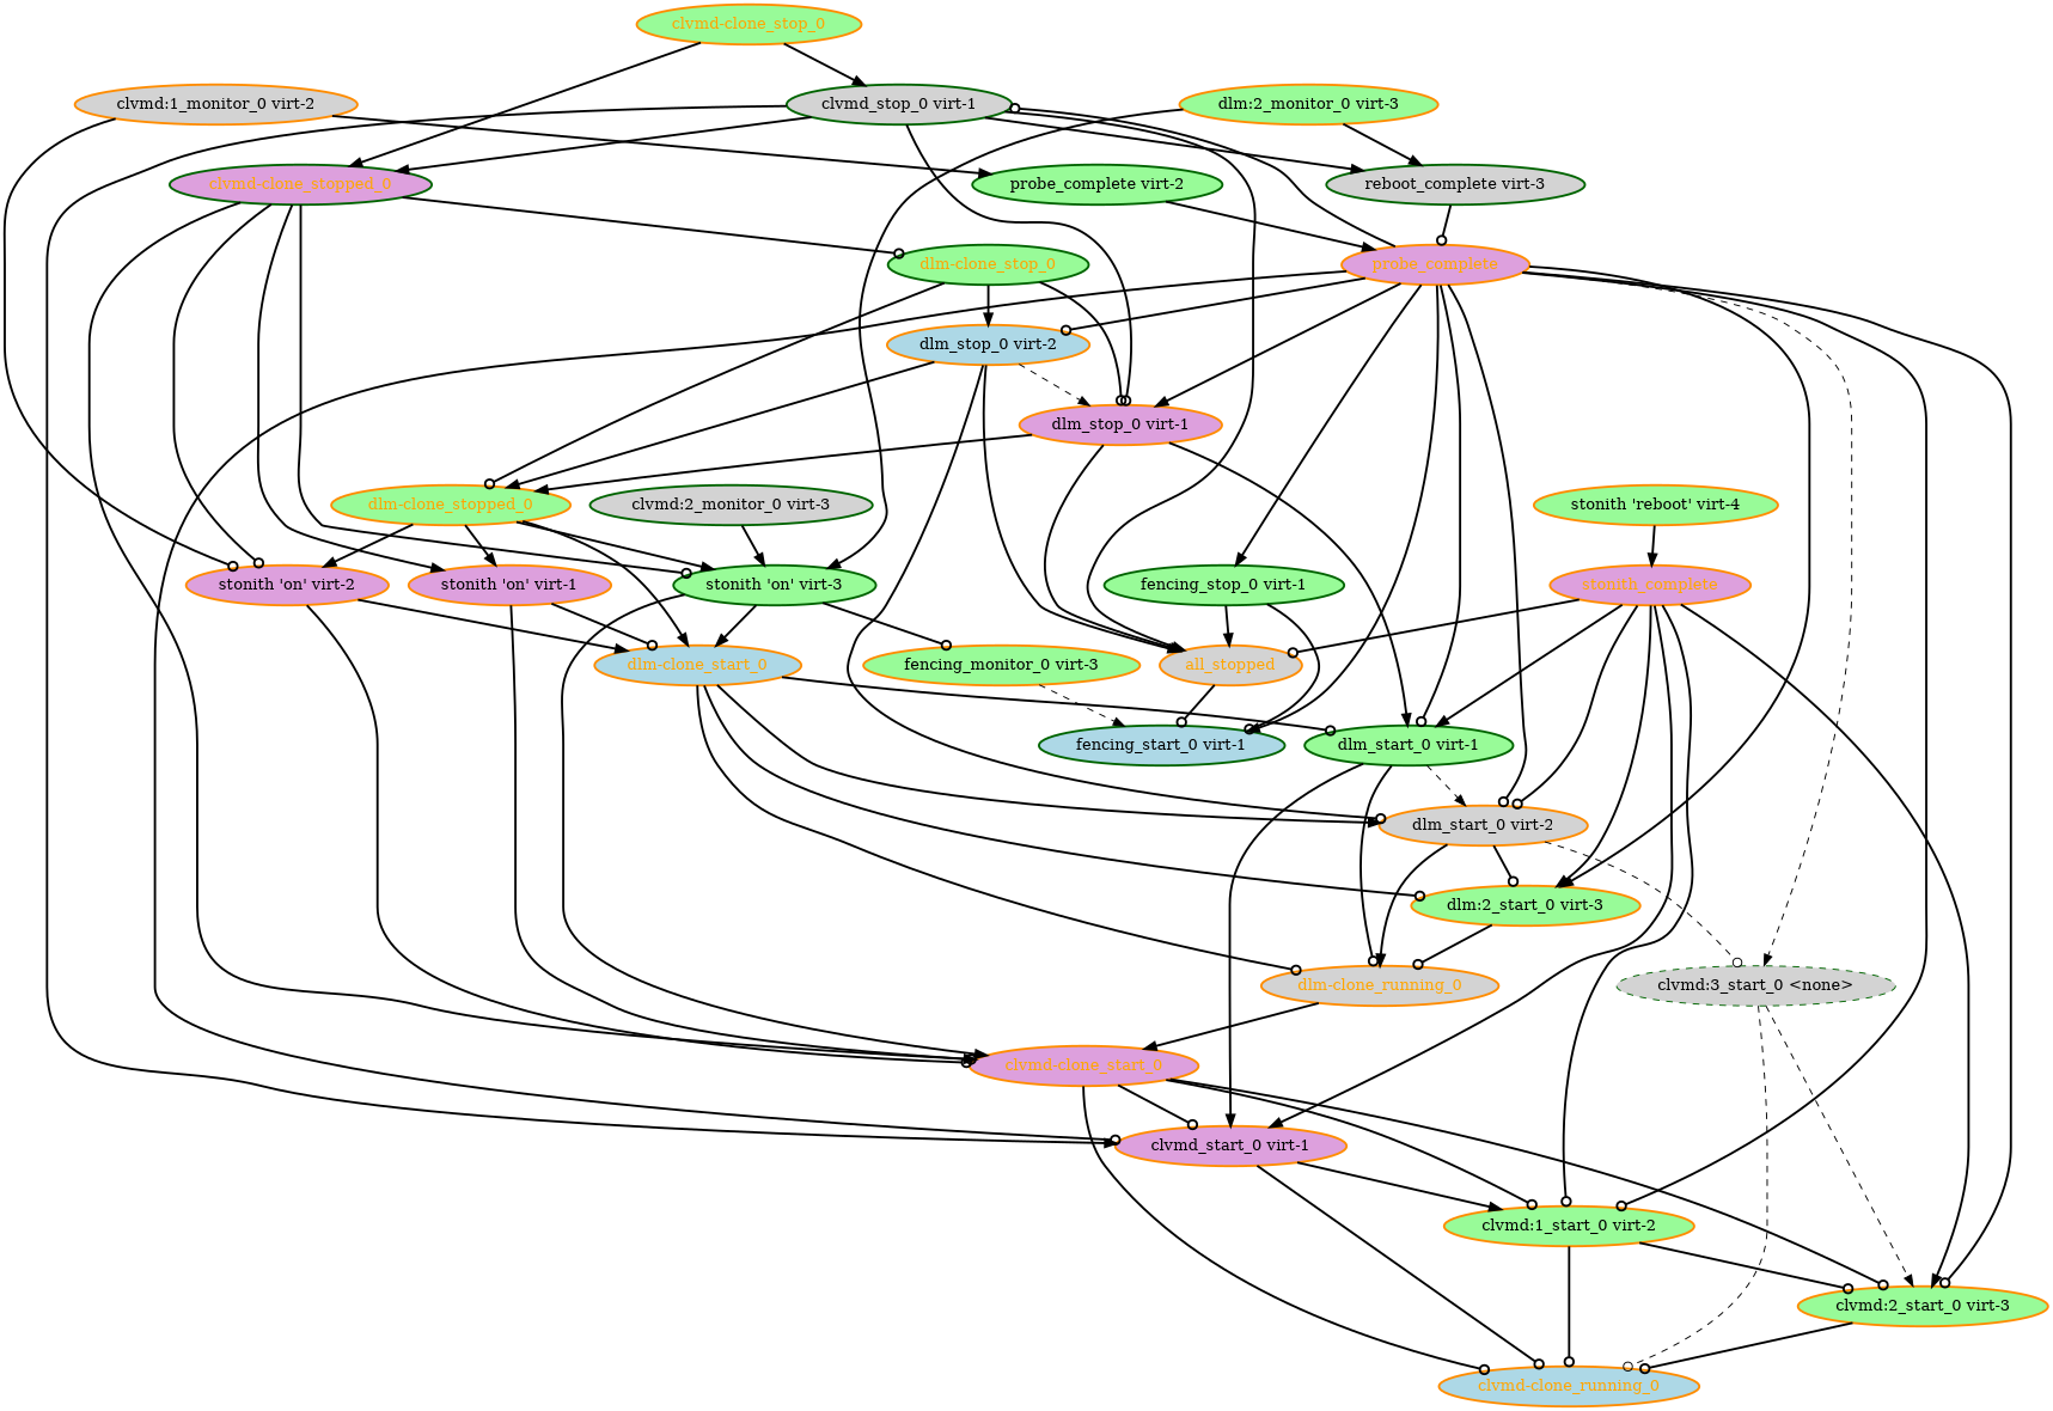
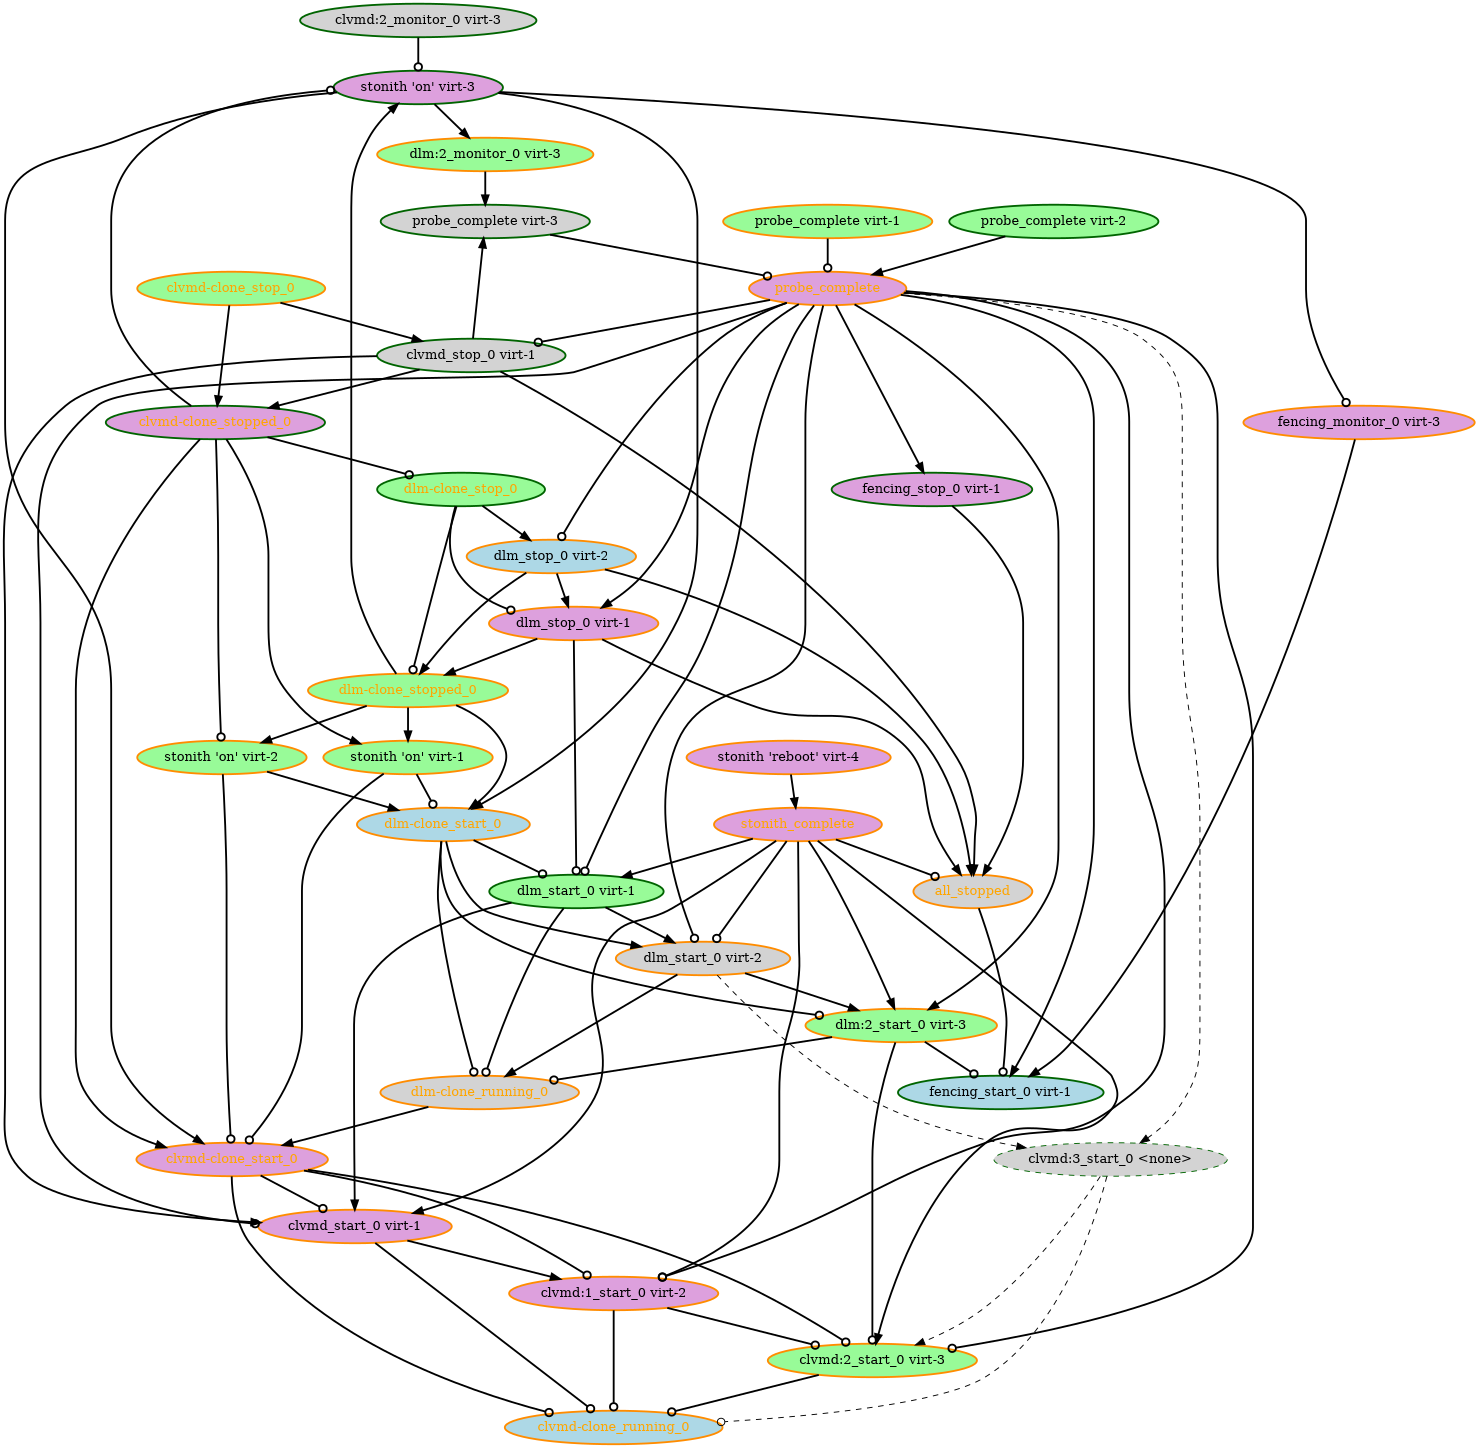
  digraph {
    node [color=darkorange fillcolor=plum fontcolor=black style="bold,filled"]
    edge [arrowhead=normal style=bold]
    all_stopped [fillcolor=lightgrey fontcolor=orange]
    "fencing_start_0 virt-1" [color=darkgreen fillcolor=lightblue]
    "clvmd-clone_running_0" [fillcolor=lightblue fontcolor=orange]
    "clvmd-clone_start_0" [fontcolor=orange]
-   "clvmd:1_start_0 virt-2" [fillcolor=palegreen]
+   "clvmd:1_start_0 virt-2"
    "clvmd:2_start_0 virt-3" [fillcolor=palegreen]
    "clvmd_start_0 virt-1"
    "clvmd:3_start_0 <none>" [color=darkgreen fillcolor=lightgrey style="dashed,filled"]
    "clvmd-clone_stop_0" [fillcolor=palegreen fontcolor=orange]
    "clvmd-clone_stopped_0" [color=darkgreen fontcolor=orange]
    "clvmd_stop_0 virt-1" [color=darkgreen fillcolor=lightgrey]
    "dlm-clone_stop_0" [color=darkgreen fillcolor=palegreen fontcolor=orange]
-   "stonith 'on' virt-1"
-   "stonith 'on' virt-2"
-   "stonith 'on' virt-3" [color=darkgreen fillcolor=palegreen]
+   "stonith 'on' virt-1" [fillcolor=palegreen]
+   "stonith 'on' virt-2" [fillcolor=palegreen]
+   "stonith 'on' virt-3" [color=darkgreen]
    "dlm_stop_0 virt-1"
-   "probe_complete virt-3" [color=darkgreen fillcolor=lightgrey label="reboot_complete virt-3"]
+   "probe_complete virt-3" [color=darkgreen fillcolor=lightgrey]
    "dlm-clone_stopped_0" [fillcolor=palegreen fontcolor=orange]
    "dlm_stop_0 virt-2" [fillcolor=lightblue]
    "dlm-clone_start_0" [fillcolor=lightblue fontcolor=orange]
-   "fencing_monitor_0 virt-3" [fillcolor=palegreen]
+   "fencing_monitor_0 virt-3"
    "dlm_start_0 virt-1" [color=darkgreen fillcolor=palegreen]
    "dlm_start_0 virt-2" [fillcolor=lightgrey]
    "dlm-clone_running_0" [fillcolor=lightgrey fontcolor=orange]
    "dlm:2_start_0 virt-3" [fillcolor=palegreen]
-   "clvmd:1_monitor_0 virt-2" [fillcolor=lightgrey]
    "probe_complete virt-2" [color=darkgreen fillcolor=palegreen]
    probe_complete [fontcolor=orange]
-   "fencing_stop_0 virt-1" [color=darkgreen fillcolor=palegreen]
+   "fencing_stop_0 virt-1" [color=darkgreen]
    "clvmd:2_monitor_0 virt-3" [color=darkgreen fillcolor=lightgrey]
    "dlm:2_monitor_0 virt-3" [fillcolor=palegreen]
+   "probe_complete virt-1" [fillcolor=palegreen]
    stonith_complete [fontcolor=orange]
-   "stonith 'reboot' virt-4" [fillcolor=palegreen]
+   "stonith 'reboot' virt-4"
    all_stopped -> "fencing_start_0 virt-1" [arrowhead=odot]
    "clvmd-clone_start_0" -> "clvmd-clone_running_0" [arrowhead=odot]
    "clvmd-clone_start_0" -> "clvmd:1_start_0 virt-2" [arrowhead=odot]
    "clvmd-clone_start_0" -> "clvmd:2_start_0 virt-3" [arrowhead=odot]
    "clvmd-clone_start_0" -> "clvmd_start_0 virt-1" [arrowhead=odot]
    "clvmd:1_start_0 virt-2" -> "clvmd-clone_running_0" [arrowhead=odot]
    "clvmd:1_start_0 virt-2" -> "clvmd:2_start_0 virt-3" [arrowhead=odot]
    "clvmd:2_start_0 virt-3" -> "clvmd-clone_running_0" [arrowhead=odot]
    "clvmd_start_0 virt-1" -> "clvmd-clone_running_0" [arrowhead=odot]
    "clvmd_start_0 virt-1" -> "clvmd:1_start_0 virt-2"
    "clvmd:3_start_0 <none>" -> "clvmd-clone_running_0" [arrowhead=odot style=dashed]
    "clvmd:3_start_0 <none>" -> "clvmd:2_start_0 virt-3" [style=dashed]
    "clvmd-clone_stop_0" -> "clvmd-clone_stopped_0"
    "clvmd-clone_stop_0" -> "clvmd_stop_0 virt-1"
    "clvmd-clone_stopped_0" -> "clvmd-clone_start_0"
    "clvmd-clone_stopped_0" -> "dlm-clone_stop_0" [arrowhead=odot]
    "clvmd-clone_stopped_0" -> "stonith 'on' virt-1"
    "clvmd-clone_stopped_0" -> "stonith 'on' virt-2" [arrowhead=odot]
    "clvmd-clone_stopped_0" -> "stonith 'on' virt-3" [arrowhead=odot]
    "clvmd_stop_0 virt-1" -> all_stopped
    "clvmd_stop_0 virt-1" -> "clvmd_start_0 virt-1"
    "clvmd_stop_0 virt-1" -> "clvmd-clone_stopped_0"
-   "clvmd_stop_0 virt-1" -> "dlm_stop_0 virt-1" [arrowhead=odot]
    "clvmd_stop_0 virt-1" -> "probe_complete virt-3"
    "dlm-clone_stop_0" -> "dlm_stop_0 virt-1" [arrowhead=odot]
    "dlm-clone_stop_0" -> "dlm-clone_stopped_0" [arrowhead=odot]
    "dlm-clone_stop_0" -> "dlm_stop_0 virt-2"
    "stonith 'on' virt-1" -> "clvmd-clone_start_0" [arrowhead=odot]
    "stonith 'on' virt-1" -> "dlm-clone_start_0" [arrowhead=odot]
    "stonith 'on' virt-2" -> "clvmd-clone_start_0" [arrowhead=odot]
    "stonith 'on' virt-2" -> "dlm-clone_start_0"
    "stonith 'on' virt-3" -> "clvmd-clone_start_0"
    "stonith 'on' virt-3" -> "dlm-clone_start_0"
    "stonith 'on' virt-3" -> "fencing_monitor_0 virt-3" [arrowhead=odot]
    "dlm_stop_0 virt-1" -> all_stopped
    "dlm_stop_0 virt-1" -> "dlm-clone_stopped_0"
-   "dlm_stop_0 virt-1" -> "dlm_start_0 virt-1"
+   "dlm_stop_0 virt-1" -> "dlm_start_0 virt-1" [arrowhead=odot]
    "probe_complete virt-3" -> probe_complete [arrowhead=odot]
    "dlm-clone_stopped_0" -> "stonith 'on' virt-1"
    "dlm-clone_stopped_0" -> "stonith 'on' virt-2"
    "dlm-clone_stopped_0" -> "stonith 'on' virt-3"
    "dlm-clone_stopped_0" -> "dlm-clone_start_0"
    "dlm_stop_0 virt-2" -> all_stopped
-   "dlm_stop_0 virt-2" -> "dlm_stop_0 virt-1" [style=dashed]
+   "dlm_stop_0 virt-2" -> "dlm_stop_0 virt-1"
    "dlm_stop_0 virt-2" -> "dlm-clone_stopped_0"
-   "dlm_stop_0 virt-2" -> "dlm_start_0 virt-2" [arrowhead=odot]
    "dlm-clone_start_0" -> "dlm_start_0 virt-1" [arrowhead=odot]
    "dlm-clone_start_0" -> "dlm_start_0 virt-2"
    "dlm-clone_start_0" -> "dlm-clone_running_0" [arrowhead=odot]
    "dlm-clone_start_0" -> "dlm:2_start_0 virt-3" [arrowhead=odot]
-   "fencing_monitor_0 virt-3" -> "fencing_start_0 virt-1" [style=dashed]
+   "fencing_monitor_0 virt-3" -> "fencing_start_0 virt-1"
    "dlm_start_0 virt-1" -> "clvmd_start_0 virt-1"
-   "dlm_start_0 virt-1" -> "dlm_start_0 virt-2" [style=dashed]
+   "dlm_start_0 virt-1" -> "dlm_start_0 virt-2"
    "dlm_start_0 virt-1" -> "dlm-clone_running_0" [arrowhead=odot]
-   "dlm_start_0 virt-2" -> "clvmd:3_start_0 <none>" [arrowhead=odot style=dashed]
+   "dlm_start_0 virt-2" -> "clvmd:3_start_0 <none>" [style=dashed]
    "dlm_start_0 virt-2" -> "dlm-clone_running_0"
-   "dlm_start_0 virt-2" -> "dlm:2_start_0 virt-3" [arrowhead=odot]
+   "dlm_start_0 virt-2" -> "dlm:2_start_0 virt-3"
    "dlm-clone_running_0" -> "clvmd-clone_start_0"
+   "dlm:2_start_0 virt-3" -> "clvmd:2_start_0 virt-3" [arrowhead=odot]
    "dlm:2_start_0 virt-3" -> "dlm-clone_running_0" [arrowhead=odot]
-   "clvmd:1_monitor_0 virt-2" -> "stonith 'on' virt-2" [arrowhead=odot]
-   "clvmd:1_monitor_0 virt-2" -> "probe_complete virt-2"
    "probe_complete virt-2" -> probe_complete
    probe_complete -> "fencing_start_0 virt-1"
    probe_complete -> "clvmd:1_start_0 virt-2" [arrowhead=odot]
    probe_complete -> "clvmd:2_start_0 virt-3" [arrowhead=odot]
    probe_complete -> "clvmd_start_0 virt-1" [arrowhead=odot]
    probe_complete -> "clvmd:3_start_0 <none>" [style=dashed]
    probe_complete -> "clvmd_stop_0 virt-1" [arrowhead=odot]
    probe_complete -> "dlm_stop_0 virt-1"
    probe_complete -> "dlm_stop_0 virt-2" [arrowhead=odot]
    probe_complete -> "dlm_start_0 virt-1" [arrowhead=odot]
    probe_complete -> "dlm_start_0 virt-2" [arrowhead=odot]
    probe_complete -> "dlm:2_start_0 virt-3"
    probe_complete -> "fencing_stop_0 virt-1"
    "fencing_stop_0 virt-1" -> all_stopped
-   "fencing_stop_0 virt-1" -> "fencing_start_0 virt-1" [arrowhead=odot]
-   "clvmd:2_monitor_0 virt-3" -> "stonith 'on' virt-3"
-   "dlm:2_monitor_0 virt-3" -> "stonith 'on' virt-3"
+   "dlm:2_start_0 virt-3" -> "fencing_start_0 virt-1" [arrowhead=odot]
+   "clvmd:2_monitor_0 virt-3" -> "stonith 'on' virt-3" [arrowhead=odot]
+   "stonith 'on' virt-3" -> "dlm:2_monitor_0 virt-3"
    "dlm:2_monitor_0 virt-3" -> "probe_complete virt-3"
+   "probe_complete virt-1" -> probe_complete [arrowhead=odot]
    stonith_complete -> all_stopped [arrowhead=odot]
    stonith_complete -> "clvmd:1_start_0 virt-2" [arrowhead=odot]
    stonith_complete -> "clvmd:2_start_0 virt-3"
    stonith_complete -> "clvmd_start_0 virt-1"
    stonith_complete -> "dlm_start_0 virt-1"
    stonith_complete -> "dlm_start_0 virt-2" [arrowhead=odot]
    stonith_complete -> "dlm:2_start_0 virt-3"
    "stonith 'reboot' virt-4" -> stonith_complete
  }
